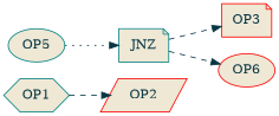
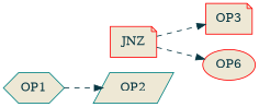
  digraph {
    rankdir=LR
    node [color=teal fillcolor="#eee8d5" fontcolor="#073642" shape=note style=filled]
    edge [color="#073642" style=dashed]
    OP1 [shape=hexagon]
-   OP2 [color=red shape=parallelogram]
+   OP2 [shape=parallelogram]
    OP3 [color=red]
-   JNZ
-   OP5 [shape=ellipse]
+   JNZ [color=red]
    OP6 [color=red shape=ellipse]
    OP1 -> OP2
    JNZ -> OP3
    JNZ -> OP6
-   OP5 -> JNZ [style=dotted]
  }
